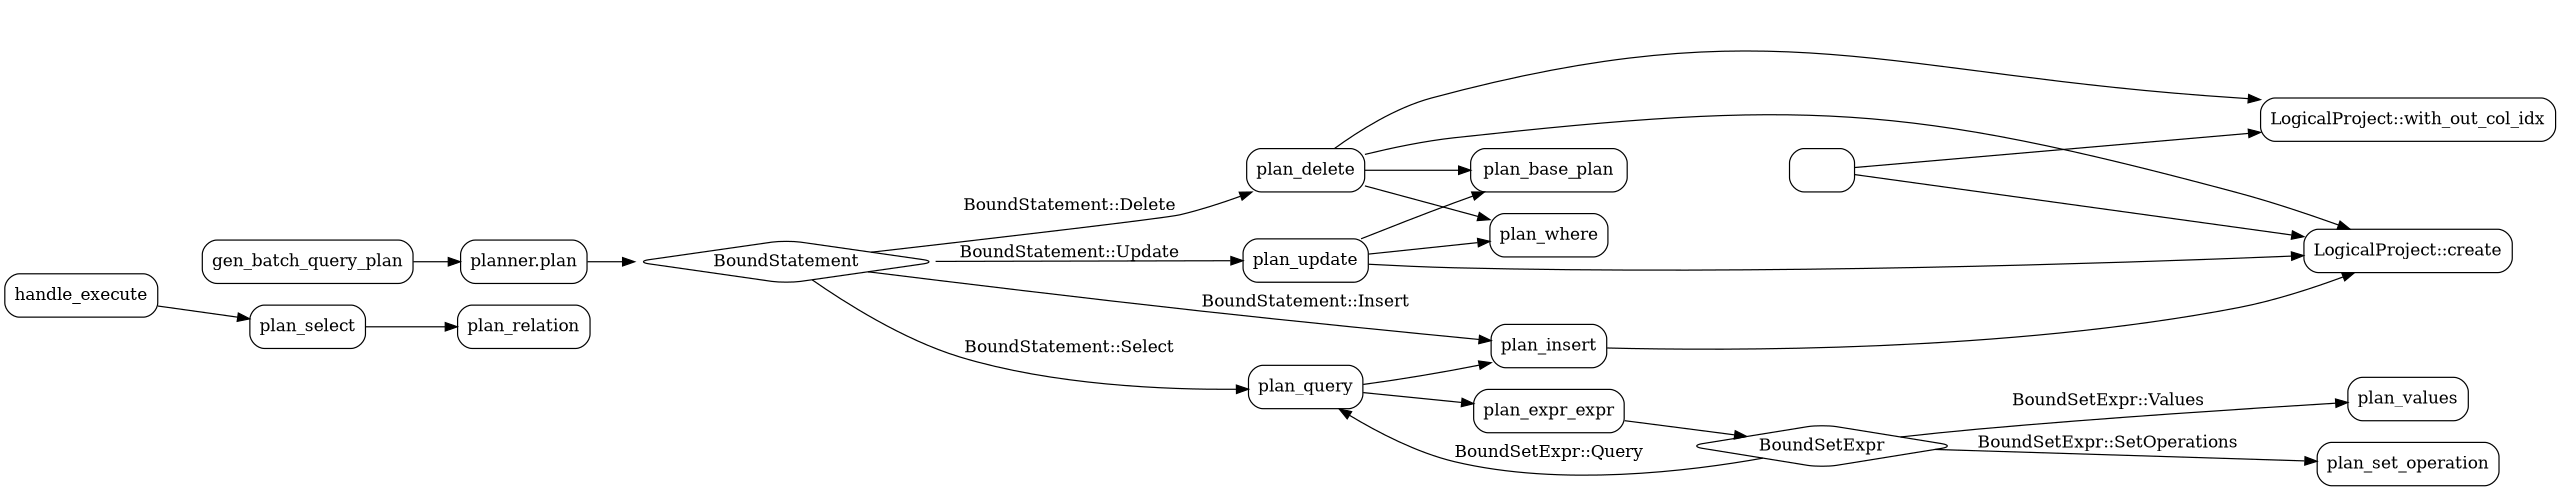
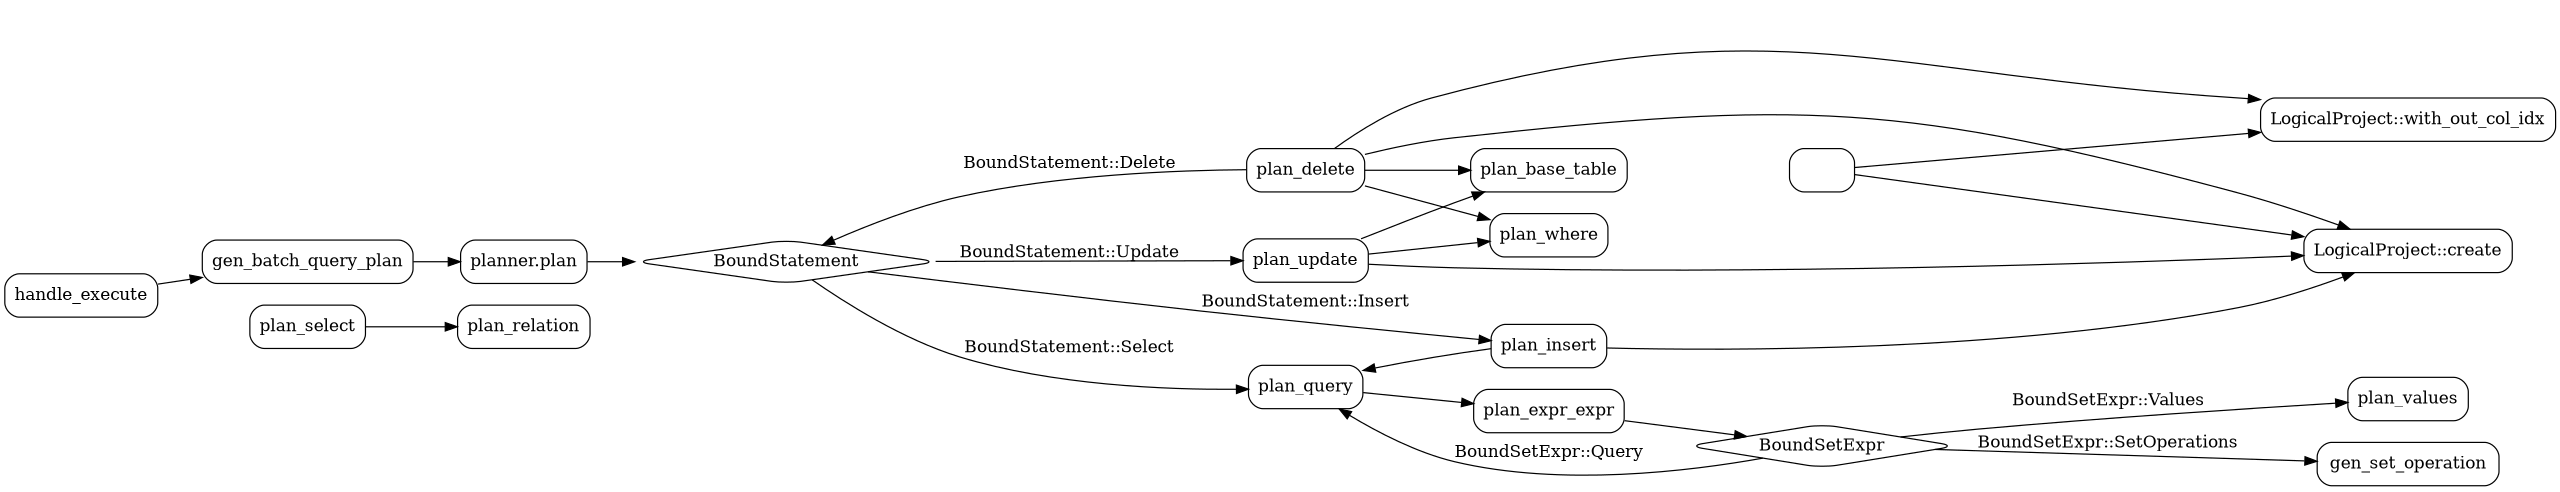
  digraph {
    newrank=true
    rankdir=LR
    node [shape=box style=rounded]
    plan_where
-   plan_base_table [label=plan_base_plan]
+   plan_base_table
    ""
    handle_execute
    gen_batch_query_plan
    "planner.plan"
    BoundStatement [shape=diamond]
    plan_query
    plan_insert
    plan_delete
    plan_update
    n12 [label=plan_expr_expr]
    "LogicalProject::create"
    "LogicalProject::with_out_col_idx"
    BoundSetExpr [shape=diamond]
    plan_values
-   plan_set_operation
+   plan_set_operation [label=gen_set_operation]
    plan_select
    plan_relation
    subgraph sub_1 {
      rank=same
      plan_where
      plan_base_table
    }
    subgraph sub_2 {
      rank=same
      plan_where
      plan_base_table
    }
    plan_base_table -> "" [style=invis]
    "" -> "LogicalProject::create"
    "" -> "LogicalProject::with_out_col_idx"
-   handle_execute -> plan_select
+   handle_execute -> gen_batch_query_plan
    gen_batch_query_plan -> "planner.plan"
    "planner.plan" -> BoundStatement
    BoundStatement -> plan_query [label="BoundStatement::Select"]
    BoundStatement -> plan_insert [label="BoundStatement::Insert"]
-   BoundStatement -> plan_delete [label="BoundStatement::Delete"]
+   plan_delete -> BoundStatement [label="BoundStatement::Delete"]
    BoundStatement -> plan_update [label="BoundStatement::Update"]
    plan_query -> n12
-   plan_query -> plan_insert
+   plan_insert -> plan_query
    plan_insert -> "LogicalProject::create"
    plan_delete -> plan_where
    plan_delete -> plan_base_table
    plan_delete -> "LogicalProject::create"
    plan_delete -> "LogicalProject::with_out_col_idx"
    plan_update -> plan_where
    plan_update -> plan_base_table
    plan_update -> "LogicalProject::create"
    n12 -> BoundSetExpr
    BoundSetExpr -> plan_query [label="BoundSetExpr::Query"]
    BoundSetExpr -> plan_values [label="BoundSetExpr::Values"]
    BoundSetExpr -> plan_set_operation [label="BoundSetExpr::SetOperations"]
    plan_select -> plan_relation
  }
